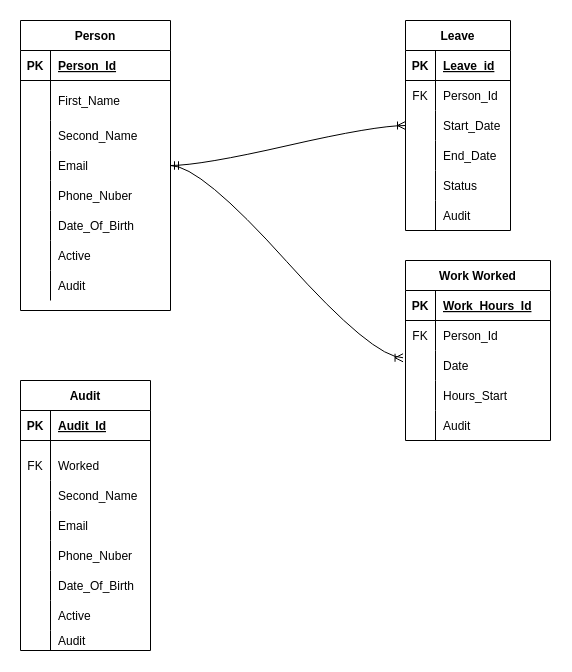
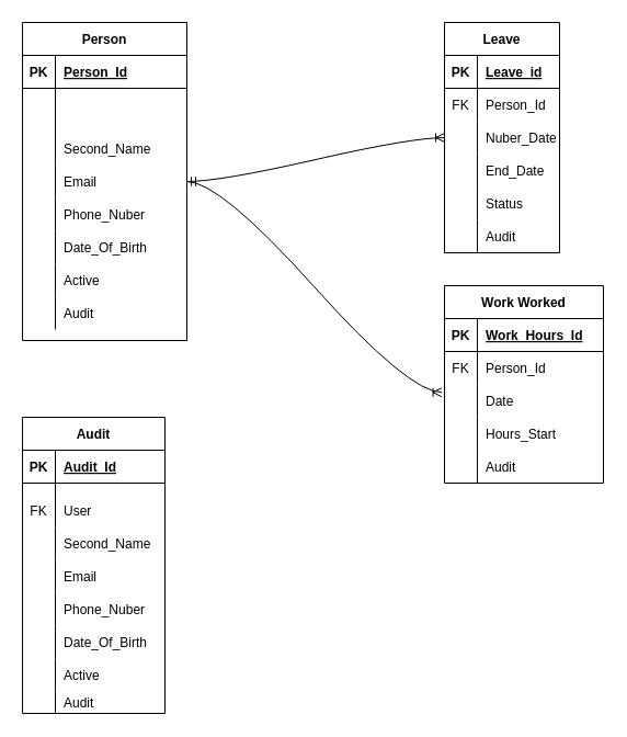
  <mxCell id="0" />
  <mxCell id="1" parent="0" />
  <mxCell id="2" value="Person" style="shape=table;startSize=30;container=1;collapsible=1;childLayout=tableLayout;fixedRows=1;rowLines=0;fontStyle=1;align=center;resizeLast=1;" parent="1" vertex="1"><mxGeometry x="20" y="20" width="150" height="290" as="geometry" /></mxCell>
  <mxCell id="3" value="" style="shape=partialRectangle;collapsible=0;dropTarget=0;pointerEvents=0;fillColor=none;points=[[0,0.5],[1,0.5]];portConstraint=eastwest;top=0;left=0;right=0;bottom=1;" parent="2" vertex="1"><mxGeometry y="30" width="150" height="30" as="geometry" /></mxCell>
  <mxCell id="4" value="PK" style="shape=partialRectangle;overflow=hidden;connectable=0;fillColor=none;top=0;left=0;bottom=0;right=0;fontStyle=1;" parent="3" vertex="1"><mxGeometry width="30" height="30" as="geometry"><mxRectangle width="30" height="30" as="alternateBounds" /></mxGeometry></mxCell>
  <mxCell id="5" value="Person_Id" style="shape=partialRectangle;overflow=hidden;connectable=0;fillColor=none;top=0;left=0;bottom=0;right=0;align=left;spacingLeft=6;fontStyle=5;" parent="3" vertex="1"><mxGeometry x="30" width="120" height="30" as="geometry"><mxRectangle width="120" height="30" as="alternateBounds" /></mxGeometry></mxCell>
  <mxCell id="6" value="" style="shape=partialRectangle;collapsible=0;dropTarget=0;pointerEvents=0;fillColor=none;points=[[0,0.5],[1,0.5]];portConstraint=eastwest;top=0;left=0;right=0;bottom=0;" parent="2" vertex="1"><mxGeometry y="60" width="150" height="40" as="geometry" /></mxCell>
  <mxCell id="7" value="" style="shape=partialRectangle;overflow=hidden;connectable=0;fillColor=none;top=0;left=0;bottom=0;right=0;" parent="6" vertex="1"><mxGeometry width="30" height="40" as="geometry"><mxRectangle width="30" height="40" as="alternateBounds" /></mxGeometry></mxCell>
- <mxCell id="8" value="First_Name" style="shape=partialRectangle;overflow=hidden;connectable=0;fillColor=none;top=0;left=0;bottom=0;right=0;align=left;spacingLeft=6;" parent="6" vertex="1"><mxGeometry x="30" width="120" height="40" as="geometry"><mxRectangle width="120" height="40" as="alternateBounds" /></mxGeometry></mxCell>
  <mxCell id="9" style="shape=partialRectangle;collapsible=0;dropTarget=0;pointerEvents=0;fillColor=none;points=[[0,0.5],[1,0.5]];portConstraint=eastwest;top=0;left=0;right=0;bottom=0;" vertex="1" parent="2"><mxGeometry y="100" width="150" height="30" as="geometry" /></mxCell>
  <mxCell id="10" style="shape=partialRectangle;overflow=hidden;connectable=0;fillColor=none;top=0;left=0;bottom=0;right=0;" vertex="1" parent="9"><mxGeometry width="30" height="30" as="geometry"><mxRectangle width="30" height="30" as="alternateBounds" /></mxGeometry></mxCell>
  <mxCell id="11" value="Second_Name" style="shape=partialRectangle;overflow=hidden;connectable=0;fillColor=none;top=0;left=0;bottom=0;right=0;align=left;spacingLeft=6;" vertex="1" parent="9"><mxGeometry x="30" width="120" height="30" as="geometry"><mxRectangle width="120" height="30" as="alternateBounds" /></mxGeometry></mxCell>
  <mxCell id="12" style="shape=partialRectangle;collapsible=0;dropTarget=0;pointerEvents=0;fillColor=none;points=[[0,0.5],[1,0.5]];portConstraint=eastwest;top=0;left=0;right=0;bottom=0;" vertex="1" parent="2"><mxGeometry y="130" width="150" height="30" as="geometry" /></mxCell>
  <mxCell id="13" style="shape=partialRectangle;overflow=hidden;connectable=0;fillColor=none;top=0;left=0;bottom=0;right=0;" vertex="1" parent="12"><mxGeometry width="30" height="30" as="geometry"><mxRectangle width="30" height="30" as="alternateBounds" /></mxGeometry></mxCell>
  <mxCell id="14" value="Email" style="shape=partialRectangle;overflow=hidden;connectable=0;fillColor=none;top=0;left=0;bottom=0;right=0;align=left;spacingLeft=6;" vertex="1" parent="12"><mxGeometry x="30" width="120" height="30" as="geometry"><mxRectangle width="120" height="30" as="alternateBounds" /></mxGeometry></mxCell>
  <mxCell id="15" style="shape=partialRectangle;collapsible=0;dropTarget=0;pointerEvents=0;fillColor=none;points=[[0,0.5],[1,0.5]];portConstraint=eastwest;top=0;left=0;right=0;bottom=0;" vertex="1" parent="2"><mxGeometry y="160" width="150" height="30" as="geometry" /></mxCell>
  <mxCell id="16" style="shape=partialRectangle;overflow=hidden;connectable=0;fillColor=none;top=0;left=0;bottom=0;right=0;" vertex="1" parent="15"><mxGeometry width="30" height="30" as="geometry"><mxRectangle width="30" height="30" as="alternateBounds" /></mxGeometry></mxCell>
  <mxCell id="17" value="Phone_Nuber" style="shape=partialRectangle;overflow=hidden;connectable=0;fillColor=none;top=0;left=0;bottom=0;right=0;align=left;spacingLeft=6;" vertex="1" parent="15"><mxGeometry x="30" width="120" height="30" as="geometry"><mxRectangle width="120" height="30" as="alternateBounds" /></mxGeometry></mxCell>
  <mxCell id="18" style="shape=partialRectangle;collapsible=0;dropTarget=0;pointerEvents=0;fillColor=none;points=[[0,0.5],[1,0.5]];portConstraint=eastwest;top=0;left=0;right=0;bottom=0;" vertex="1" parent="2"><mxGeometry y="190" width="150" height="30" as="geometry" /></mxCell>
  <mxCell id="19" style="shape=partialRectangle;overflow=hidden;connectable=0;fillColor=none;top=0;left=0;bottom=0;right=0;" vertex="1" parent="18"><mxGeometry width="30" height="30" as="geometry"><mxRectangle width="30" height="30" as="alternateBounds" /></mxGeometry></mxCell>
  <mxCell id="20" value="Date_Of_Birth" style="shape=partialRectangle;overflow=hidden;connectable=0;fillColor=none;top=0;left=0;bottom=0;right=0;align=left;spacingLeft=6;" vertex="1" parent="18"><mxGeometry x="30" width="120" height="30" as="geometry"><mxRectangle width="120" height="30" as="alternateBounds" /></mxGeometry></mxCell>
  <mxCell id="21" style="shape=partialRectangle;collapsible=0;dropTarget=0;pointerEvents=0;fillColor=none;points=[[0,0.5],[1,0.5]];portConstraint=eastwest;top=0;left=0;right=0;bottom=0;" vertex="1" parent="2"><mxGeometry y="220" width="150" height="30" as="geometry" /></mxCell>
  <mxCell id="22" style="shape=partialRectangle;overflow=hidden;connectable=0;fillColor=none;top=0;left=0;bottom=0;right=0;" vertex="1" parent="21"><mxGeometry width="30" height="30" as="geometry"><mxRectangle width="30" height="30" as="alternateBounds" /></mxGeometry></mxCell>
  <mxCell id="23" value="Active    " style="shape=partialRectangle;overflow=hidden;connectable=0;fillColor=none;top=0;left=0;bottom=0;right=0;align=left;spacingLeft=6;" vertex="1" parent="21"><mxGeometry x="30" width="120" height="30" as="geometry"><mxRectangle width="120" height="30" as="alternateBounds" /></mxGeometry></mxCell>
  <mxCell id="24" style="shape=partialRectangle;collapsible=0;dropTarget=0;pointerEvents=0;fillColor=none;points=[[0,0.5],[1,0.5]];portConstraint=eastwest;top=0;left=0;right=0;bottom=0;" vertex="1" parent="2"><mxGeometry y="250" width="150" height="30" as="geometry" /></mxCell>
  <mxCell id="25" style="shape=partialRectangle;overflow=hidden;connectable=0;fillColor=none;top=0;left=0;bottom=0;right=0;" vertex="1" parent="24"><mxGeometry width="30" height="30" as="geometry"><mxRectangle width="30" height="30" as="alternateBounds" /></mxGeometry></mxCell>
  <mxCell id="26" value="Audit" style="shape=partialRectangle;overflow=hidden;connectable=0;fillColor=none;top=0;left=0;bottom=0;right=0;align=left;spacingLeft=6;" vertex="1" parent="24"><mxGeometry x="30" width="120" height="30" as="geometry"><mxRectangle width="120" height="30" as="alternateBounds" /></mxGeometry></mxCell>
  <mxCell id="27" value="Leave" style="shape=table;startSize=30;container=1;collapsible=1;childLayout=tableLayout;fixedRows=1;rowLines=0;fontStyle=1;align=center;resizeLast=1;" vertex="1" parent="1"><mxGeometry x="405" y="20" width="105" height="210" as="geometry" /></mxCell>
  <mxCell id="28" value="" style="shape=partialRectangle;collapsible=0;dropTarget=0;pointerEvents=0;fillColor=none;points=[[0,0.5],[1,0.5]];portConstraint=eastwest;top=0;left=0;right=0;bottom=1;" vertex="1" parent="27"><mxGeometry y="30" width="105" height="30" as="geometry" /></mxCell>
  <mxCell id="29" value="PK" style="shape=partialRectangle;overflow=hidden;connectable=0;fillColor=none;top=0;left=0;bottom=0;right=0;fontStyle=1;" vertex="1" parent="28"><mxGeometry width="30" height="30" as="geometry"><mxRectangle width="30" height="30" as="alternateBounds" /></mxGeometry></mxCell>
  <mxCell id="30" value="Leave_id" style="shape=partialRectangle;overflow=hidden;connectable=0;fillColor=none;top=0;left=0;bottom=0;right=0;align=left;spacingLeft=6;fontStyle=5;" vertex="1" parent="28"><mxGeometry x="30" width="75" height="30" as="geometry"><mxRectangle width="75" height="30" as="alternateBounds" /></mxGeometry></mxCell>
  <mxCell id="31" value="" style="shape=partialRectangle;collapsible=0;dropTarget=0;pointerEvents=0;fillColor=none;points=[[0,0.5],[1,0.5]];portConstraint=eastwest;top=0;left=0;right=0;bottom=0;" vertex="1" parent="27"><mxGeometry y="60" width="105" height="30" as="geometry" /></mxCell>
  <mxCell id="32" value="FK" style="shape=partialRectangle;overflow=hidden;connectable=0;fillColor=none;top=0;left=0;bottom=0;right=0;" vertex="1" parent="31"><mxGeometry width="30" height="30" as="geometry"><mxRectangle width="30" height="30" as="alternateBounds" /></mxGeometry></mxCell>
  <mxCell id="33" value="Person_Id" style="shape=partialRectangle;overflow=hidden;connectable=0;fillColor=none;top=0;left=0;bottom=0;right=0;align=left;spacingLeft=6;" vertex="1" parent="31"><mxGeometry x="30" width="75" height="30" as="geometry"><mxRectangle width="75" height="30" as="alternateBounds" /></mxGeometry></mxCell>
  <mxCell id="34" style="shape=partialRectangle;collapsible=0;dropTarget=0;pointerEvents=0;fillColor=none;points=[[0,0.5],[1,0.5]];portConstraint=eastwest;top=0;left=0;right=0;bottom=0;" vertex="1" parent="27"><mxGeometry y="90" width="105" height="30" as="geometry" /></mxCell>
  <mxCell id="35" style="shape=partialRectangle;overflow=hidden;connectable=0;fillColor=none;top=0;left=0;bottom=0;right=0;" vertex="1" parent="34"><mxGeometry width="30" height="30" as="geometry"><mxRectangle width="30" height="30" as="alternateBounds" /></mxGeometry></mxCell>
- <mxCell id="36" value="Start_Date" style="shape=partialRectangle;overflow=hidden;connectable=0;fillColor=none;top=0;left=0;bottom=0;right=0;align=left;spacingLeft=6;" vertex="1" parent="34"><mxGeometry x="30" width="75" height="30" as="geometry"><mxRectangle width="75" height="30" as="alternateBounds" /></mxGeometry></mxCell>
+ <mxCell id="36" value="Nuber_Date" style="shape=partialRectangle;overflow=hidden;connectable=0;fillColor=none;top=0;left=0;bottom=0;right=0;align=left;spacingLeft=6;" vertex="1" parent="34"><mxGeometry x="30" width="75" height="30" as="geometry"><mxRectangle width="75" height="30" as="alternateBounds" /></mxGeometry></mxCell>
  <mxCell id="37" style="shape=partialRectangle;collapsible=0;dropTarget=0;pointerEvents=0;fillColor=none;points=[[0,0.5],[1,0.5]];portConstraint=eastwest;top=0;left=0;right=0;bottom=0;" vertex="1" parent="27"><mxGeometry y="120" width="105" height="30" as="geometry" /></mxCell>
  <mxCell id="38" style="shape=partialRectangle;overflow=hidden;connectable=0;fillColor=none;top=0;left=0;bottom=0;right=0;" vertex="1" parent="37"><mxGeometry width="30" height="30" as="geometry"><mxRectangle width="30" height="30" as="alternateBounds" /></mxGeometry></mxCell>
  <mxCell id="39" value="End_Date" style="shape=partialRectangle;overflow=hidden;connectable=0;fillColor=none;top=0;left=0;bottom=0;right=0;align=left;spacingLeft=6;" vertex="1" parent="37"><mxGeometry x="30" width="75" height="30" as="geometry"><mxRectangle width="75" height="30" as="alternateBounds" /></mxGeometry></mxCell>
  <mxCell id="40" style="shape=partialRectangle;collapsible=0;dropTarget=0;pointerEvents=0;fillColor=none;points=[[0,0.5],[1,0.5]];portConstraint=eastwest;top=0;left=0;right=0;bottom=0;" vertex="1" parent="27"><mxGeometry y="150" width="105" height="30" as="geometry" /></mxCell>
  <mxCell id="41" style="shape=partialRectangle;overflow=hidden;connectable=0;fillColor=none;top=0;left=0;bottom=0;right=0;" vertex="1" parent="40"><mxGeometry width="30" height="30" as="geometry"><mxRectangle width="30" height="30" as="alternateBounds" /></mxGeometry></mxCell>
  <mxCell id="42" value="Status" style="shape=partialRectangle;overflow=hidden;connectable=0;fillColor=none;top=0;left=0;bottom=0;right=0;align=left;spacingLeft=6;" vertex="1" parent="40"><mxGeometry x="30" width="75" height="30" as="geometry"><mxRectangle width="75" height="30" as="alternateBounds" /></mxGeometry></mxCell>
  <mxCell id="43" style="shape=partialRectangle;collapsible=0;dropTarget=0;pointerEvents=0;fillColor=none;points=[[0,0.5],[1,0.5]];portConstraint=eastwest;top=0;left=0;right=0;bottom=0;" vertex="1" parent="27"><mxGeometry y="180" width="105" height="30" as="geometry" /></mxCell>
  <mxCell id="44" style="shape=partialRectangle;overflow=hidden;connectable=0;fillColor=none;top=0;left=0;bottom=0;right=0;" vertex="1" parent="43"><mxGeometry width="30" height="30" as="geometry"><mxRectangle width="30" height="30" as="alternateBounds" /></mxGeometry></mxCell>
  <mxCell id="45" value="Audit" style="shape=partialRectangle;overflow=hidden;connectable=0;fillColor=none;top=0;left=0;bottom=0;right=0;align=left;spacingLeft=6;" vertex="1" parent="43"><mxGeometry x="30" width="75" height="30" as="geometry"><mxRectangle width="75" height="30" as="alternateBounds" /></mxGeometry></mxCell>
  <mxCell id="46" value="" style="edgeStyle=entityRelationEdgeStyle;fontSize=12;html=1;endArrow=ERoneToMany;startArrow=ERmandOne;rounded=0;curved=1;entryX=0;entryY=0.5;entryDx=0;entryDy=0;exitX=1;exitY=0.5;exitDx=0;exitDy=0;" edge="1" parent="1" source="12" target="34"><mxGeometry width="100" height="100" relative="1" as="geometry"><mxPoint x="405" y="200" as="sourcePoint" /><mxPoint x="505" y="100" as="targetPoint" /><Array as="points"><mxPoint x="375" y="190" /><mxPoint x="415" y="140" /></Array></mxGeometry></mxCell>
  <mxCell id="47" value="Work Worked" style="shape=table;startSize=30;container=1;collapsible=1;childLayout=tableLayout;fixedRows=1;rowLines=0;fontStyle=1;align=center;resizeLast=1;" vertex="1" parent="1"><mxGeometry x="405" y="260" width="145" height="180" as="geometry" /></mxCell>
  <mxCell id="48" value="" style="shape=partialRectangle;collapsible=0;dropTarget=0;pointerEvents=0;fillColor=none;points=[[0,0.5],[1,0.5]];portConstraint=eastwest;top=0;left=0;right=0;bottom=1;" vertex="1" parent="47"><mxGeometry y="30" width="145" height="30" as="geometry" /></mxCell>
  <mxCell id="49" value="PK" style="shape=partialRectangle;overflow=hidden;connectable=0;fillColor=none;top=0;left=0;bottom=0;right=0;fontStyle=1;" vertex="1" parent="48"><mxGeometry width="30" height="30" as="geometry"><mxRectangle width="30" height="30" as="alternateBounds" /></mxGeometry></mxCell>
  <mxCell id="50" value="Work_Hours_Id" style="shape=partialRectangle;overflow=hidden;connectable=0;fillColor=none;top=0;left=0;bottom=0;right=0;align=left;spacingLeft=6;fontStyle=5;" vertex="1" parent="48"><mxGeometry x="30" width="115" height="30" as="geometry"><mxRectangle width="115" height="30" as="alternateBounds" /></mxGeometry></mxCell>
  <mxCell id="51" value="" style="shape=partialRectangle;collapsible=0;dropTarget=0;pointerEvents=0;fillColor=none;points=[[0,0.5],[1,0.5]];portConstraint=eastwest;top=0;left=0;right=0;bottom=0;" vertex="1" parent="47"><mxGeometry y="60" width="145" height="30" as="geometry" /></mxCell>
  <mxCell id="52" value="FK" style="shape=partialRectangle;overflow=hidden;connectable=0;fillColor=none;top=0;left=0;bottom=0;right=0;" vertex="1" parent="51"><mxGeometry width="30" height="30" as="geometry"><mxRectangle width="30" height="30" as="alternateBounds" /></mxGeometry></mxCell>
  <mxCell id="53" value="Person_Id" style="shape=partialRectangle;overflow=hidden;connectable=0;fillColor=none;top=0;left=0;bottom=0;right=0;align=left;spacingLeft=6;" vertex="1" parent="51"><mxGeometry x="30" width="115" height="30" as="geometry"><mxRectangle width="115" height="30" as="alternateBounds" /></mxGeometry></mxCell>
  <mxCell id="54" style="shape=partialRectangle;collapsible=0;dropTarget=0;pointerEvents=0;fillColor=none;points=[[0,0.5],[1,0.5]];portConstraint=eastwest;top=0;left=0;right=0;bottom=0;" vertex="1" parent="47"><mxGeometry y="90" width="145" height="30" as="geometry" /></mxCell>
  <mxCell id="55" style="shape=partialRectangle;overflow=hidden;connectable=0;fillColor=none;top=0;left=0;bottom=0;right=0;" vertex="1" parent="54"><mxGeometry width="30" height="30" as="geometry"><mxRectangle width="30" height="30" as="alternateBounds" /></mxGeometry></mxCell>
  <mxCell id="56" value="Date" style="shape=partialRectangle;overflow=hidden;connectable=0;fillColor=none;top=0;left=0;bottom=0;right=0;align=left;spacingLeft=6;" vertex="1" parent="54"><mxGeometry x="30" width="115" height="30" as="geometry"><mxRectangle width="115" height="30" as="alternateBounds" /></mxGeometry></mxCell>
  <mxCell id="57" style="shape=partialRectangle;collapsible=0;dropTarget=0;pointerEvents=0;fillColor=none;points=[[0,0.5],[1,0.5]];portConstraint=eastwest;top=0;left=0;right=0;bottom=0;" vertex="1" parent="47"><mxGeometry y="120" width="145" height="30" as="geometry" /></mxCell>
  <mxCell id="58" style="shape=partialRectangle;overflow=hidden;connectable=0;fillColor=none;top=0;left=0;bottom=0;right=0;" vertex="1" parent="57"><mxGeometry width="30" height="30" as="geometry"><mxRectangle width="30" height="30" as="alternateBounds" /></mxGeometry></mxCell>
  <mxCell id="59" value="Hours_Start" style="shape=partialRectangle;overflow=hidden;connectable=0;fillColor=none;top=0;left=0;bottom=0;right=0;align=left;spacingLeft=6;" vertex="1" parent="57"><mxGeometry x="30" width="115" height="30" as="geometry"><mxRectangle width="115" height="30" as="alternateBounds" /></mxGeometry></mxCell>
  <mxCell id="60" style="shape=partialRectangle;collapsible=0;dropTarget=0;pointerEvents=0;fillColor=none;points=[[0,0.5],[1,0.5]];portConstraint=eastwest;top=0;left=0;right=0;bottom=0;" vertex="1" parent="47"><mxGeometry y="150" width="145" height="30" as="geometry" /></mxCell>
  <mxCell id="61" style="shape=partialRectangle;overflow=hidden;connectable=0;fillColor=none;top=0;left=0;bottom=0;right=0;" vertex="1" parent="60"><mxGeometry width="30" height="30" as="geometry"><mxRectangle width="30" height="30" as="alternateBounds" /></mxGeometry></mxCell>
  <mxCell id="62" value="Audit" style="shape=partialRectangle;overflow=hidden;connectable=0;fillColor=none;top=0;left=0;bottom=0;right=0;align=left;spacingLeft=6;" vertex="1" parent="60"><mxGeometry x="30" width="115" height="30" as="geometry"><mxRectangle width="115" height="30" as="alternateBounds" /></mxGeometry></mxCell>
  <mxCell id="63" value="" style="edgeStyle=entityRelationEdgeStyle;fontSize=12;html=1;endArrow=ERoneToMany;startArrow=ERmandOne;rounded=0;curved=1;entryX=-0.017;entryY=0.242;entryDx=0;entryDy=0;exitX=1;exitY=0.5;exitDx=0;exitDy=0;entryPerimeter=0;" edge="1" parent="1" source="12" target="54"><mxGeometry width="100" height="100" relative="1" as="geometry"><mxPoint x="290" y="175" as="sourcePoint" /><mxPoint x="415" y="135" as="targetPoint" /><Array as="points"><mxPoint x="385" y="200" /><mxPoint x="425" y="150" /></Array></mxGeometry></mxCell>
  <mxCell id="64" value="Audit" style="shape=table;startSize=30;container=1;collapsible=1;childLayout=tableLayout;fixedRows=1;rowLines=0;fontStyle=1;align=center;resizeLast=1;" vertex="1" parent="1"><mxGeometry x="20" y="380" width="130" height="270" as="geometry" /></mxCell>
  <mxCell id="65" value="" style="shape=partialRectangle;collapsible=0;dropTarget=0;pointerEvents=0;fillColor=none;points=[[0,0.5],[1,0.5]];portConstraint=eastwest;top=0;left=0;right=0;bottom=1;" vertex="1" parent="64"><mxGeometry y="30" width="130" height="30" as="geometry" /></mxCell>
  <mxCell id="66" value="PK" style="shape=partialRectangle;overflow=hidden;connectable=0;fillColor=none;top=0;left=0;bottom=0;right=0;fontStyle=1;" vertex="1" parent="65"><mxGeometry width="30" height="30" as="geometry"><mxRectangle width="30" height="30" as="alternateBounds" /></mxGeometry></mxCell>
  <mxCell id="67" value="Audit_Id" style="shape=partialRectangle;overflow=hidden;connectable=0;fillColor=none;top=0;left=0;bottom=0;right=0;align=left;spacingLeft=6;fontStyle=5;" vertex="1" parent="65"><mxGeometry x="30" width="100" height="30" as="geometry"><mxRectangle width="100" height="30" as="alternateBounds" /></mxGeometry></mxCell>
  <mxCell id="68" value="" style="shape=partialRectangle;collapsible=0;dropTarget=0;pointerEvents=0;fillColor=none;points=[[0,0.5],[1,0.5]];portConstraint=eastwest;top=0;left=0;right=0;bottom=0;" vertex="1" parent="64"><mxGeometry y="60" width="130" height="40" as="geometry" /></mxCell>
  <mxCell id="69" value="" style="shape=partialRectangle;overflow=hidden;connectable=0;fillColor=none;top=0;left=0;bottom=0;right=0;" vertex="1" parent="68"><mxGeometry width="30" height="40" as="geometry"><mxRectangle width="30" height="40" as="alternateBounds" /></mxGeometry></mxCell>
  <mxCell id="70" value="" style="shape=partialRectangle;overflow=hidden;connectable=0;fillColor=none;top=0;left=0;bottom=0;right=0;align=left;spacingLeft=6;" vertex="1" parent="68"><mxGeometry x="30" width="100" height="40" as="geometry"><mxRectangle width="100" height="40" as="alternateBounds" /></mxGeometry></mxCell>
  <mxCell id="71" style="shape=partialRectangle;collapsible=0;dropTarget=0;pointerEvents=0;fillColor=none;points=[[0,0.5],[1,0.5]];portConstraint=eastwest;top=0;left=0;right=0;bottom=0;" vertex="1" parent="64"><mxGeometry y="100" width="130" height="30" as="geometry" /></mxCell>
  <mxCell id="72" style="shape=partialRectangle;overflow=hidden;connectable=0;fillColor=none;top=0;left=0;bottom=0;right=0;" vertex="1" parent="71"><mxGeometry width="30" height="30" as="geometry"><mxRectangle width="30" height="30" as="alternateBounds" /></mxGeometry></mxCell>
  <mxCell id="73" value="Second_Name" style="shape=partialRectangle;overflow=hidden;connectable=0;fillColor=none;top=0;left=0;bottom=0;right=0;align=left;spacingLeft=6;" vertex="1" parent="71"><mxGeometry x="30" width="100" height="30" as="geometry"><mxRectangle width="100" height="30" as="alternateBounds" /></mxGeometry></mxCell>
  <mxCell id="74" style="shape=partialRectangle;collapsible=0;dropTarget=0;pointerEvents=0;fillColor=none;points=[[0,0.5],[1,0.5]];portConstraint=eastwest;top=0;left=0;right=0;bottom=0;" vertex="1" parent="64"><mxGeometry y="130" width="130" height="30" as="geometry" /></mxCell>
  <mxCell id="75" style="shape=partialRectangle;overflow=hidden;connectable=0;fillColor=none;top=0;left=0;bottom=0;right=0;" vertex="1" parent="74"><mxGeometry width="30" height="30" as="geometry"><mxRectangle width="30" height="30" as="alternateBounds" /></mxGeometry></mxCell>
  <mxCell id="76" value="Email" style="shape=partialRectangle;overflow=hidden;connectable=0;fillColor=none;top=0;left=0;bottom=0;right=0;align=left;spacingLeft=6;" vertex="1" parent="74"><mxGeometry x="30" width="100" height="30" as="geometry"><mxRectangle width="100" height="30" as="alternateBounds" /></mxGeometry></mxCell>
  <mxCell id="77" style="shape=partialRectangle;collapsible=0;dropTarget=0;pointerEvents=0;fillColor=none;points=[[0,0.5],[1,0.5]];portConstraint=eastwest;top=0;left=0;right=0;bottom=0;" vertex="1" parent="64"><mxGeometry y="160" width="130" height="30" as="geometry" /></mxCell>
  <mxCell id="78" style="shape=partialRectangle;overflow=hidden;connectable=0;fillColor=none;top=0;left=0;bottom=0;right=0;" vertex="1" parent="77"><mxGeometry width="30" height="30" as="geometry"><mxRectangle width="30" height="30" as="alternateBounds" /></mxGeometry></mxCell>
  <mxCell id="79" value="Phone_Nuber" style="shape=partialRectangle;overflow=hidden;connectable=0;fillColor=none;top=0;left=0;bottom=0;right=0;align=left;spacingLeft=6;" vertex="1" parent="77"><mxGeometry x="30" width="100" height="30" as="geometry"><mxRectangle width="100" height="30" as="alternateBounds" /></mxGeometry></mxCell>
  <mxCell id="80" style="shape=partialRectangle;collapsible=0;dropTarget=0;pointerEvents=0;fillColor=none;points=[[0,0.5],[1,0.5]];portConstraint=eastwest;top=0;left=0;right=0;bottom=0;" vertex="1" parent="64"><mxGeometry y="190" width="130" height="30" as="geometry" /></mxCell>
  <mxCell id="81" style="shape=partialRectangle;overflow=hidden;connectable=0;fillColor=none;top=0;left=0;bottom=0;right=0;" vertex="1" parent="80"><mxGeometry width="30" height="30" as="geometry"><mxRectangle width="30" height="30" as="alternateBounds" /></mxGeometry></mxCell>
  <mxCell id="82" value="Date_Of_Birth" style="shape=partialRectangle;overflow=hidden;connectable=0;fillColor=none;top=0;left=0;bottom=0;right=0;align=left;spacingLeft=6;" vertex="1" parent="80"><mxGeometry x="30" width="100" height="30" as="geometry"><mxRectangle width="100" height="30" as="alternateBounds" /></mxGeometry></mxCell>
  <mxCell id="83" style="shape=partialRectangle;collapsible=0;dropTarget=0;pointerEvents=0;fillColor=none;points=[[0,0.5],[1,0.5]];portConstraint=eastwest;top=0;left=0;right=0;bottom=0;" vertex="1" parent="64"><mxGeometry y="220" width="130" height="30" as="geometry" /></mxCell>
  <mxCell id="84" style="shape=partialRectangle;overflow=hidden;connectable=0;fillColor=none;top=0;left=0;bottom=0;right=0;" vertex="1" parent="83"><mxGeometry width="30" height="30" as="geometry"><mxRectangle width="30" height="30" as="alternateBounds" /></mxGeometry></mxCell>
  <mxCell id="85" value="Active    " style="shape=partialRectangle;overflow=hidden;connectable=0;fillColor=none;top=0;left=0;bottom=0;right=0;align=left;spacingLeft=6;" vertex="1" parent="83"><mxGeometry x="30" width="100" height="30" as="geometry"><mxRectangle width="100" height="30" as="alternateBounds" /></mxGeometry></mxCell>
  <mxCell id="86" style="shape=partialRectangle;collapsible=0;dropTarget=0;pointerEvents=0;fillColor=none;points=[[0,0.5],[1,0.5]];portConstraint=eastwest;top=0;left=0;right=0;bottom=0;" vertex="1" parent="64"><mxGeometry y="250" width="130" height="20" as="geometry" /></mxCell>
  <mxCell id="87" style="shape=partialRectangle;overflow=hidden;connectable=0;fillColor=none;top=0;left=0;bottom=0;right=0;" vertex="1" parent="86"><mxGeometry width="30" height="20" as="geometry"><mxRectangle width="30" height="20" as="alternateBounds" /></mxGeometry></mxCell>
  <mxCell id="88" value="Audit" style="shape=partialRectangle;overflow=hidden;connectable=0;fillColor=none;top=0;left=0;bottom=0;right=0;align=left;spacingLeft=6;" vertex="1" parent="86"><mxGeometry x="30" width="100" height="20" as="geometry"><mxRectangle width="100" height="20" as="alternateBounds" /></mxGeometry></mxCell>
  <mxCell id="89" value="" style="shape=partialRectangle;collapsible=0;dropTarget=0;pointerEvents=0;fillColor=none;points=[[0,0.5],[1,0.5]];portConstraint=eastwest;top=0;left=0;right=0;bottom=0;" vertex="1" parent="1"><mxGeometry x="20" y="450" width="260" height="30" as="geometry" /></mxCell>
  <mxCell id="90" value="FK" style="shape=partialRectangle;overflow=hidden;connectable=0;fillColor=none;top=0;left=0;bottom=0;right=0;" vertex="1" parent="89"><mxGeometry width="30" height="30" as="geometry"><mxRectangle width="30" height="30" as="alternateBounds" /></mxGeometry></mxCell>
- <mxCell id="91" value="Worked" style="shape=partialRectangle;overflow=hidden;connectable=0;fillColor=none;top=0;left=0;bottom=0;right=0;align=left;spacingLeft=6;" vertex="1" parent="89"><mxGeometry x="30" width="230" height="30" as="geometry"><mxRectangle width="230" height="30" as="alternateBounds" /></mxGeometry></mxCell>
+ <mxCell id="91" value="User" style="shape=partialRectangle;overflow=hidden;connectable=0;fillColor=none;top=0;left=0;bottom=0;right=0;align=left;spacingLeft=6;" vertex="1" parent="89"><mxGeometry x="30" width="230" height="30" as="geometry"><mxRectangle width="230" height="30" as="alternateBounds" /></mxGeometry></mxCell>
